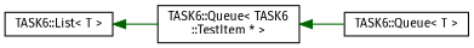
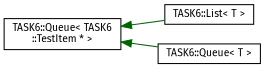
  digraph {
    fontname="Fira Sans"
    rankdir=LR
    node [color=black fillcolor=white fontname="Fira Sans" fontsize=10 shape=record style=filled]
    edge [color=darkgreen dir=back fontname="Fira Sans" fontsize=10 labelfontname=Helvetica labelfontsize=10 style=solid]
    n1 [height=0.2 label="TASK6::List\< T \>" width=0.4]
    n2 [height=0.2 label="TASK6::Queue\< TASK6\l::TestItem * \>" width=0.4]
    n3 [height=0.2 label="TASK6::Queue\< T \>" width=0.4]
-   n1 -> n2
+   n2 -> n1
    n2 -> n3
  }
